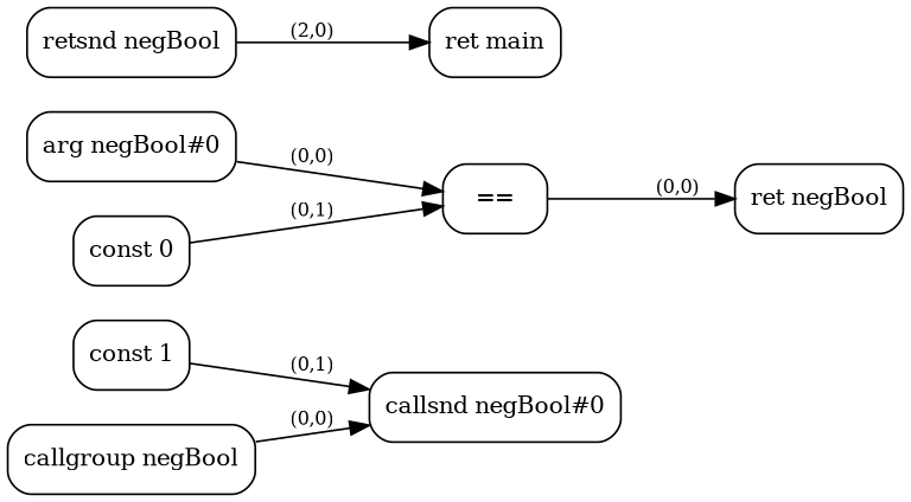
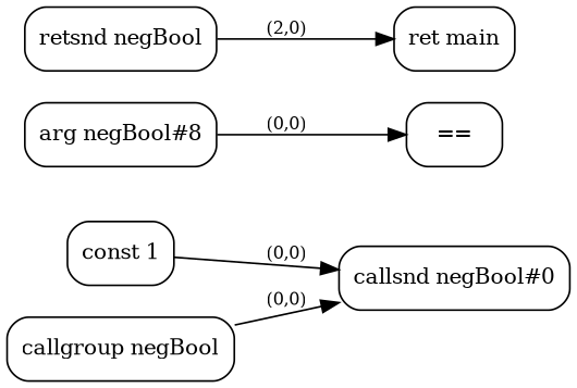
  digraph {
    rankdir=LR
    node [fontsize=12 shape=box style=rounded]
    edge [fontsize=10]
    n1 [label="const 1"]
    n2 [label="callsnd negBool#0"]
-   n3 [label="arg negBool#0"]
+   n3 [label="arg negBool#8"]
    n4 [label="=="]
-   n5 [label="ret negBool"]
-   n6 [label="const 0"]
    n7 [label="callgroup negBool"]
    n8 [label="retsnd negBool"]
    n9 [label="ret main"]
-   n1 -> n2 [label="(0,1)"]
+   n1 -> n2 [label="(0,0)"]
    n3 -> n4 [label="(0,0)"]
-   n4 -> n5 [label="(0,0)"]
-   n6 -> n4 [label="(0,1)"]
    n7 -> n2 [label="(0,0)"]
    n8 -> n9 [label="(2,0)"]
  }
